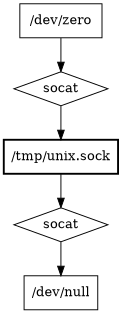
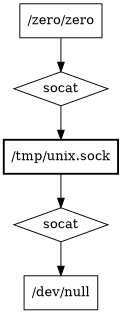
  digraph {
    rankdir=TB
    node [shape=box]
-   n1 [label="/dev/zero"]
+   n1 [label="/zero/zero"]
    n2 [label=socat shape=diamond]
    n3 [label="/tmp/unix.sock" penwidth=2]
    n4 [label=socat shape=diamond]
    n5 [label="/dev/null"]
    n1 -> n2
    n2 -> n3
    n3 -> n4
    n4 -> n5
  }
